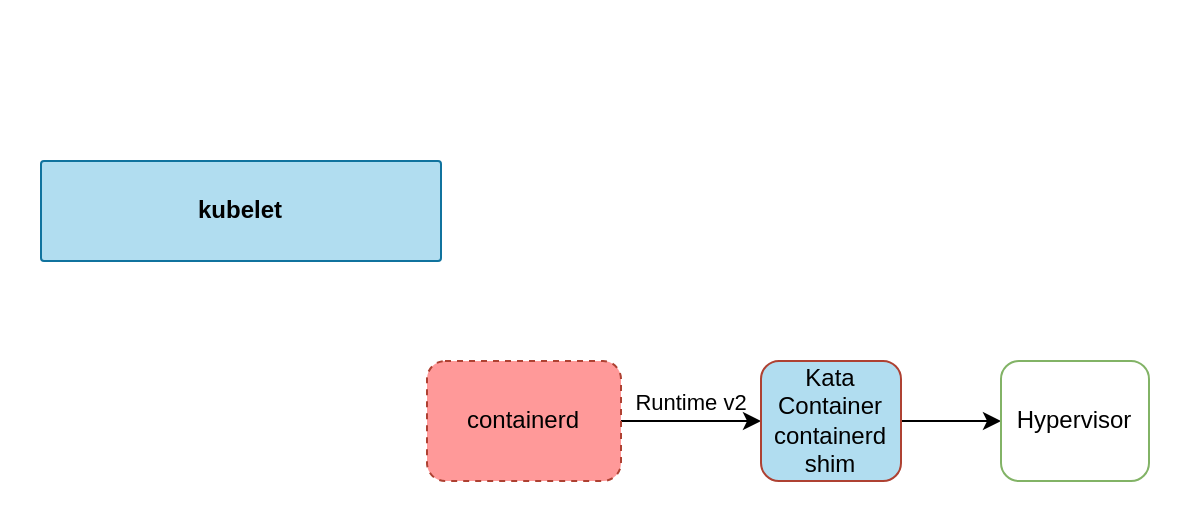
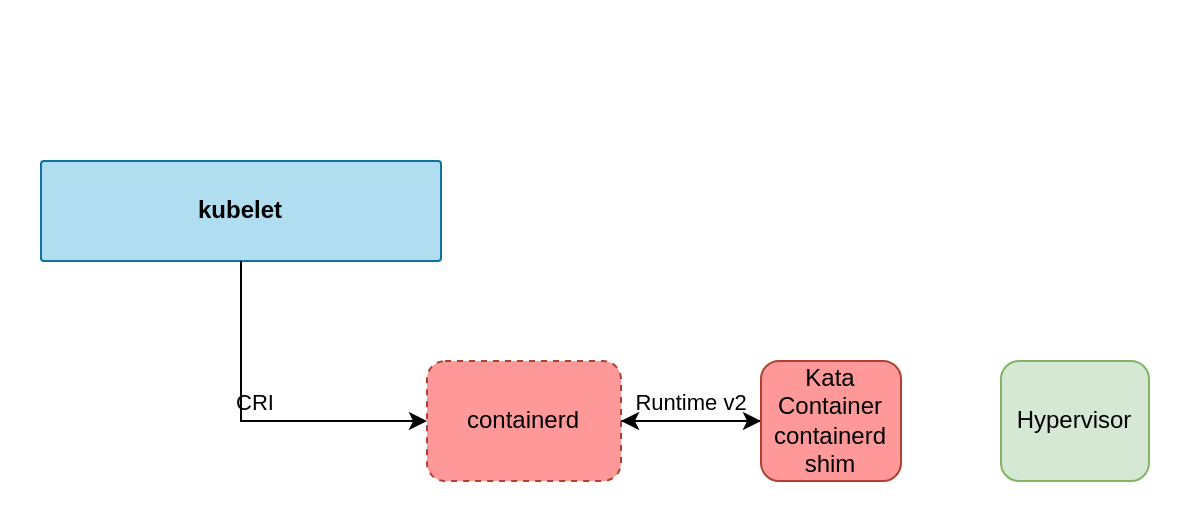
  <mxCell id="0" />
  <mxCell id="1" parent="0" />
  <mxCell id="2" value="&lt;b&gt;kubelet&lt;/b&gt;" style="rounded=1;whiteSpace=wrap;html=1;verticalAlign=middle;fillColor=#b1ddf0;strokeColor=#10739e;arcSize=3;" parent="1" vertex="1"><mxGeometry x="20" y="80" width="200" height="50" as="geometry" /></mxCell>
+ <mxCell id="3" value="CRI" style="edgeStyle=orthogonalEdgeStyle;rounded=0;orthogonalLoop=1;jettySize=auto;html=1;labelBackgroundColor=none;labelPosition=center;verticalLabelPosition=top;align=center;verticalAlign=bottom;" parent="1" source="2" target="5" edge="1"><mxGeometry relative="1" as="geometry"><mxPoint x="160" y="210" as="sourcePoint" /><Array as="points"><mxPoint x="120" y="210" /></Array></mxGeometry></mxCell>
  <mxCell id="4" value="Runtime v2" style="edgeStyle=orthogonalEdgeStyle;rounded=0;orthogonalLoop=1;jettySize=auto;html=1;labelBackgroundColor=none;labelPosition=center;verticalLabelPosition=top;align=center;verticalAlign=bottom;" parent="1" source="5" edge="1"><mxGeometry relative="1" as="geometry"><mxPoint x="380" y="210" as="targetPoint" /></mxGeometry></mxCell>
  <mxCell id="5" value="containerd" style="whiteSpace=wrap;html=1;rounded=1;strokeColor=#ae4132;fillColor=#FF9999;dashed=1;" parent="1" vertex="1"><mxGeometry x="213" y="180" width="97" height="60" as="geometry" /></mxCell>
- <mxCell id="6" style="edgeStyle=orthogonalEdgeStyle;rounded=0;orthogonalLoop=1;jettySize=auto;html=1;entryX=0;entryY=0.5;entryDx=0;entryDy=0;" parent="1" source="7" target="8" edge="1"><mxGeometry relative="1" as="geometry" /></mxCell>
- <mxCell id="7" value="Kata Container containerd shim" style="whiteSpace=wrap;html=1;rounded=1;strokeColor=#ae4132;fillColor=#b1ddf0;" parent="1" vertex="1"><mxGeometry x="380" y="180" width="70" height="60" as="geometry" /></mxCell>
- <mxCell id="8" value="Hypervisor" style="whiteSpace=wrap;html=1;rounded=1;fillColor=#ffffff;strokeColor=#82b366;" parent="1" vertex="1"><mxGeometry x="500" y="180" width="74" height="60" as="geometry" /></mxCell>
+ <mxCell id="6" style="edgeStyle=orthogonalEdgeStyle;rounded=0;orthogonalLoop=1;jettySize=auto;html=1;" parent="1" source="7" target="5" edge="1"><mxGeometry relative="1" as="geometry" /></mxCell>
+ <mxCell id="7" value="Kata Container containerd shim" style="whiteSpace=wrap;html=1;rounded=1;strokeColor=#ae4132;fillColor=#FF9999;" parent="1" vertex="1"><mxGeometry x="380" y="180" width="70" height="60" as="geometry" /></mxCell>
+ <mxCell id="8" value="Hypervisor" style="whiteSpace=wrap;html=1;rounded=1;fillColor=#d5e8d4;strokeColor=#82b366;" parent="1" vertex="1"><mxGeometry x="500" y="180" width="74" height="60" as="geometry" /></mxCell>
  <mxCell id="9" value="CRI" style="edgeStyle=orthogonalEdgeStyle;rounded=0;orthogonalLoop=1;jettySize=auto;html=1;labelBackgroundColor=none;" parent="1" edge="1"><mxGeometry x="0.25" y="10" relative="1" as="geometry"><mxPoint as="offset" /><mxPoint x="100" y="20" as="targetPoint" /></mxGeometry></mxCell>
